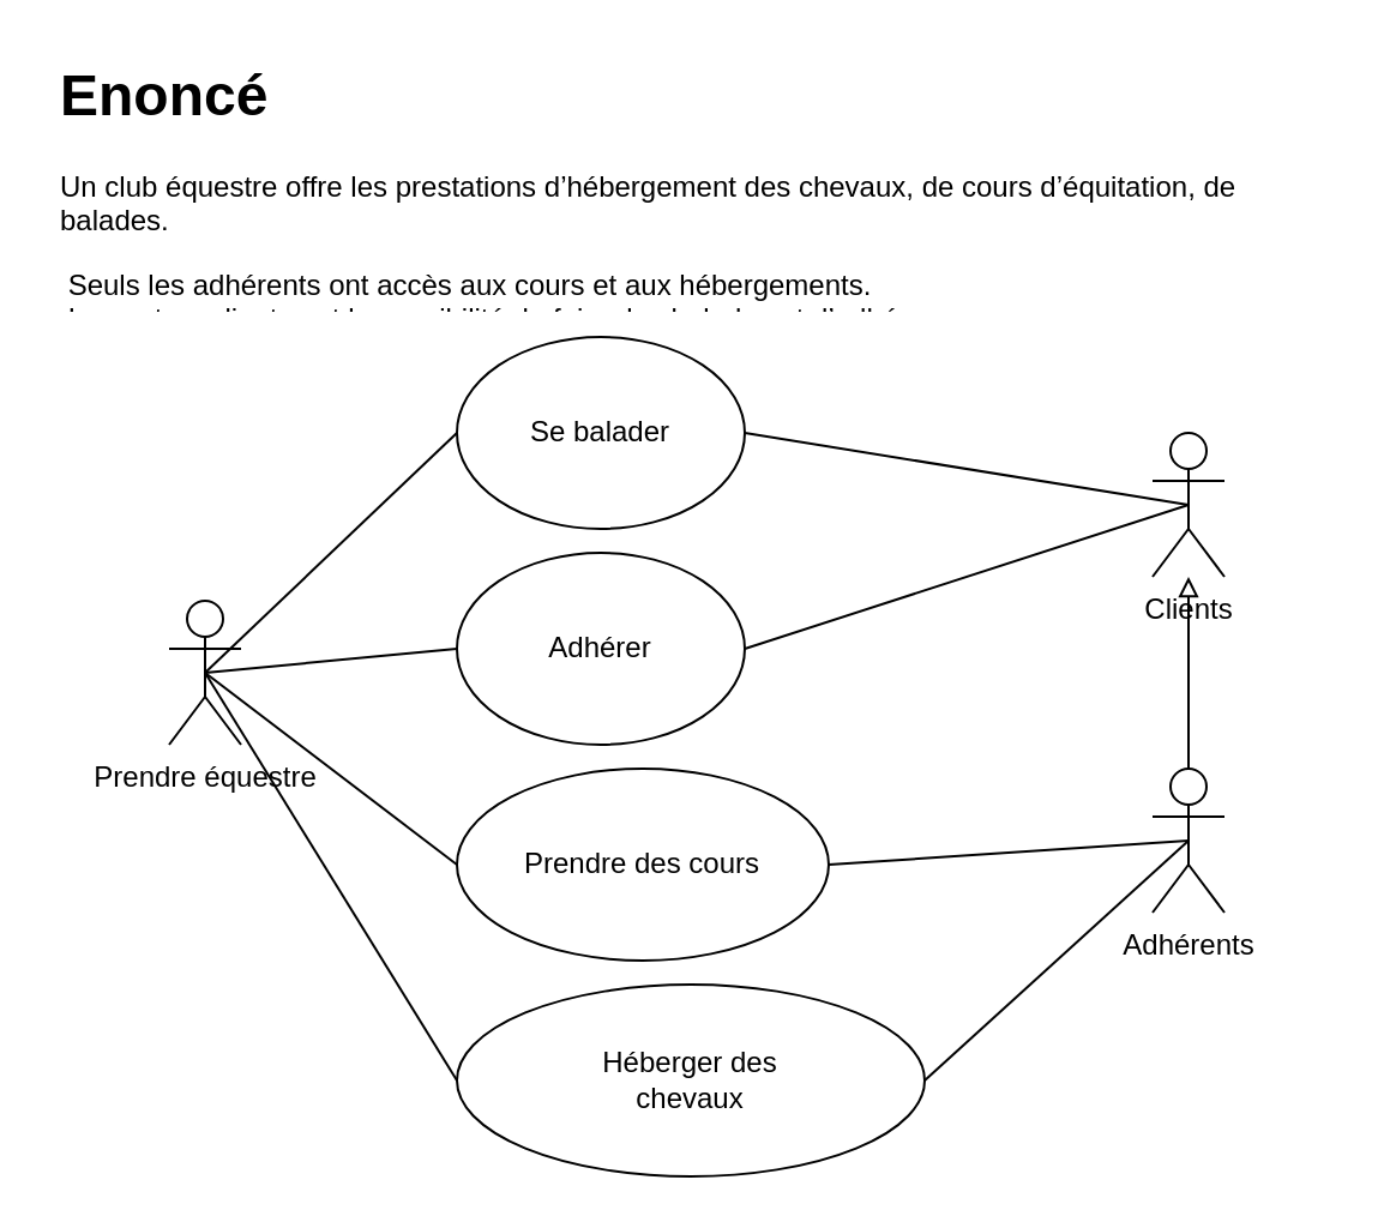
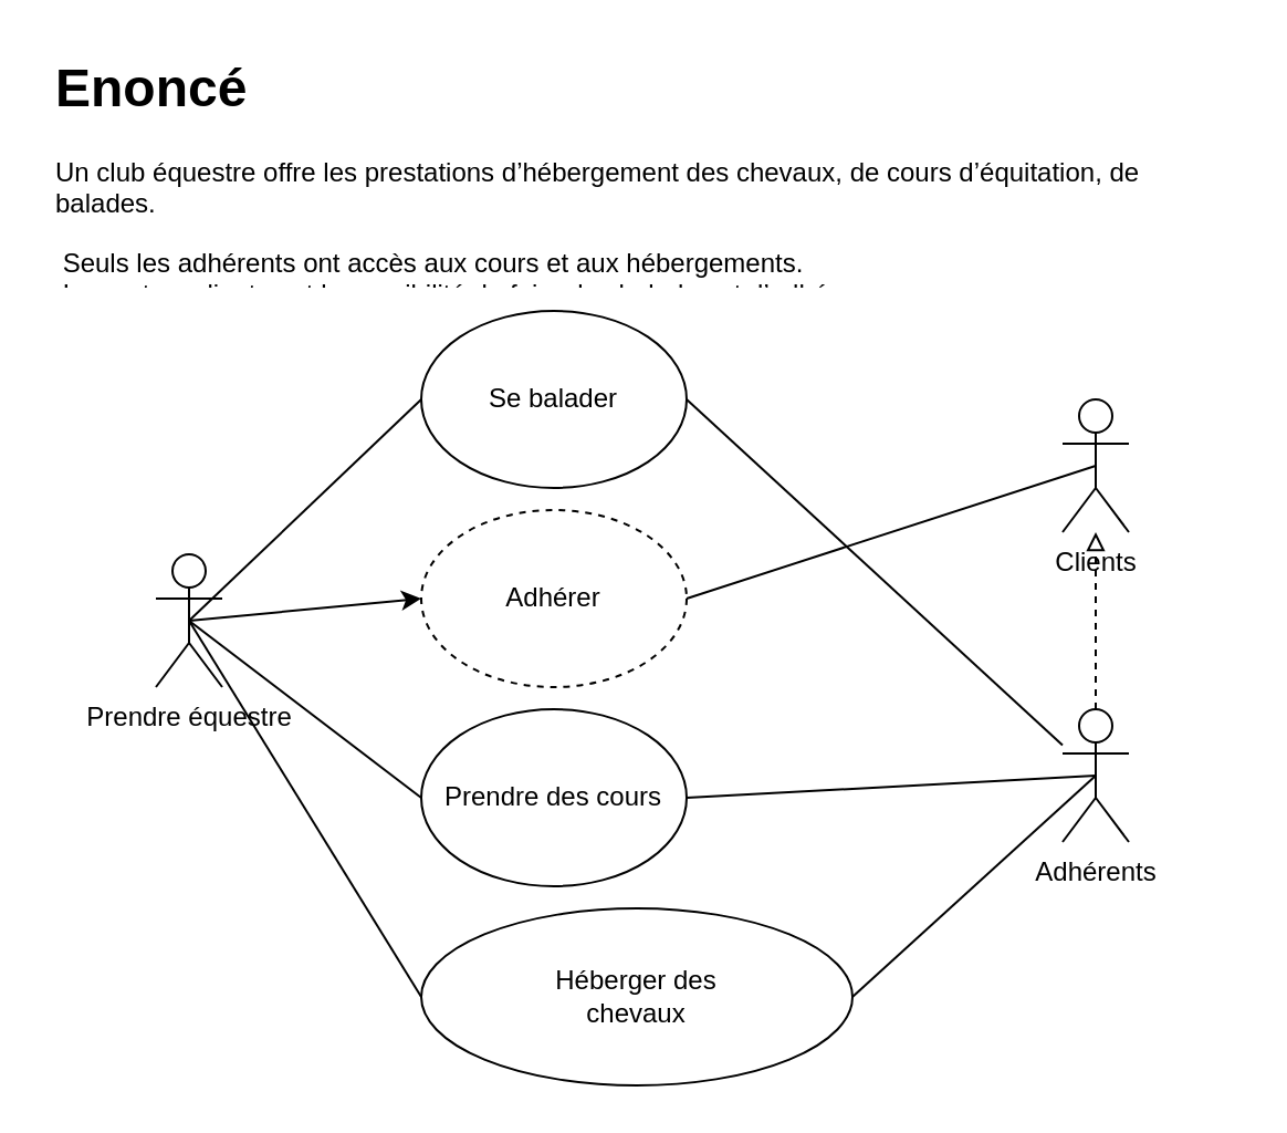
  <mxCell id="0" />
  <mxCell id="1" parent="0" />
  <mxCell id="2" value="Prendre équestre" style="shape=umlActor;verticalLabelPosition=bottom;verticalAlign=top;html=1;outlineConnect=0;" vertex="1" parent="1"><mxGeometry x="70" y="250" width="30" height="60" as="geometry" /></mxCell>
  <mxCell id="3" value="&lt;h1&gt;Enoncé&lt;br&gt;&lt;/h1&gt;&lt;p&gt;Un club équestre offre les prestations d’hébergement des chevaux, de cours d’équitation, de balades.&lt;/p&gt;&lt;p&gt;&amp;nbsp;Seuls les adhérents ont accès aux cours et aux hébergements.&lt;br&gt;&amp;nbsp;Les autres clients ont la possibilité de faire des balades et d’adhérer.&lt;/p&gt;" style="text;html=1;strokeColor=none;fillColor=none;spacing=5;spacingTop=-20;whiteSpace=wrap;overflow=hidden;rounded=0;" vertex="1" parent="1"><mxGeometry x="20" y="20" width="540" height="110" as="geometry" /></mxCell>
- <mxCell id="4" value="&lt;div align=&quot;center&quot;&gt;Prendre des cours&lt;/div&gt;" style="ellipse;whiteSpace=wrap;html=1;verticalAlign=middle;align=center;" vertex="1" parent="1"><mxGeometry x="190" y="320" width="155" height="80" as="geometry" /></mxCell>
- <mxCell id="5" value="" style="edgeStyle=orthogonalEdgeStyle;rounded=0;orthogonalLoop=1;jettySize=auto;html=1;endArrow=block;endFill=0;" edge="1" parent="1" source="6" target="8"><mxGeometry relative="1" as="geometry" /></mxCell>
+ <mxCell id="4" value="&lt;div align=&quot;center&quot;&gt;Prendre des cours&lt;/div&gt;" style="ellipse;whiteSpace=wrap;html=1;verticalAlign=middle;align=center;" vertex="1" parent="1"><mxGeometry x="190" y="320" width="120" height="80" as="geometry" /></mxCell>
+ <mxCell id="5" value="" style="edgeStyle=orthogonalEdgeStyle;rounded=0;orthogonalLoop=1;jettySize=auto;html=1;endArrow=block;endFill=0;dashed=1;" edge="1" parent="1" source="6" target="8"><mxGeometry relative="1" as="geometry" /></mxCell>
  <mxCell id="6" value="Adhérents" style="shape=umlActor;verticalLabelPosition=bottom;verticalAlign=top;html=1;outlineConnect=0;" vertex="1" parent="1"><mxGeometry x="480" y="320" width="30" height="60" as="geometry" /></mxCell>
  <mxCell id="7" value="" style="endArrow=none;html=1;exitX=0.5;exitY=0.5;exitDx=0;exitDy=0;exitPerimeter=0;entryX=0;entryY=0.5;entryDx=0;entryDy=0;" edge="1" parent="1" source="2" target="4"><mxGeometry width="50" height="50" relative="1" as="geometry"><mxPoint x="200" y="380" as="sourcePoint" /><mxPoint x="250" y="330" as="targetPoint" /></mxGeometry></mxCell>
  <mxCell id="8" value="Clients" style="shape=umlActor;verticalLabelPosition=bottom;verticalAlign=top;html=1;outlineConnect=0;" vertex="1" parent="1"><mxGeometry x="480" y="180" width="30" height="60" as="geometry" /></mxCell>
  <mxCell id="9" value="Héberger des &lt;br&gt;chevaux" style="ellipse;whiteSpace=wrap;html=1;verticalAlign=middle;align=center;" vertex="1" parent="1"><mxGeometry x="190" y="410" width="195" height="80" as="geometry" /></mxCell>
  <mxCell id="10" value="" style="endArrow=none;html=1;entryX=0;entryY=0.5;entryDx=0;entryDy=0;exitX=0.5;exitY=0.5;exitDx=0;exitDy=0;exitPerimeter=0;" edge="1" parent="1" source="2" target="9"><mxGeometry width="50" height="50" relative="1" as="geometry"><mxPoint x="135" y="280" as="sourcePoint" /><mxPoint x="190" y="180" as="targetPoint" /></mxGeometry></mxCell>
- <mxCell id="11" value="Adhérer" style="ellipse;whiteSpace=wrap;html=1;verticalAlign=middle;align=center;" vertex="1" parent="1"><mxGeometry x="190" y="230" width="120" height="80" as="geometry" /></mxCell>
- <mxCell id="12" value="" style="endArrow=none;html=1;exitX=0.5;exitY=0.5;exitDx=0;exitDy=0;exitPerimeter=0;entryX=0;entryY=0.5;entryDx=0;entryDy=0;" edge="1" parent="1" source="2" target="11"><mxGeometry width="50" height="50" relative="1" as="geometry"><mxPoint x="135" y="280" as="sourcePoint" /><mxPoint x="190" y="330" as="targetPoint" /></mxGeometry></mxCell>
+ <mxCell id="11" value="Adhérer" style="ellipse;whiteSpace=wrap;html=1;verticalAlign=middle;align=center;dashed=1;" vertex="1" parent="1"><mxGeometry x="190" y="230" width="120" height="80" as="geometry" /></mxCell>
+ <mxCell id="12" value="" style="endArrow=classic;html=1;exitX=0.5;exitY=0.5;exitDx=0;exitDy=0;exitPerimeter=0;entryX=0;entryY=0.5;entryDx=0;entryDy=0;" edge="1" parent="1" source="2" target="11"><mxGeometry width="50" height="50" relative="1" as="geometry"><mxPoint x="135" y="280" as="sourcePoint" /><mxPoint x="190" y="330" as="targetPoint" /></mxGeometry></mxCell>
  <mxCell id="13" value="Se balader" style="ellipse;whiteSpace=wrap;html=1;verticalAlign=middle;align=center;" vertex="1" parent="1"><mxGeometry x="190" y="140" width="120" height="80" as="geometry" /></mxCell>
  <mxCell id="14" value="" style="endArrow=none;html=1;exitX=0.5;exitY=0.5;exitDx=0;exitDy=0;exitPerimeter=0;entryX=0;entryY=0.5;entryDx=0;entryDy=0;" edge="1" parent="1" source="2" target="13"><mxGeometry width="50" height="50" relative="1" as="geometry"><mxPoint x="135" y="280" as="sourcePoint" /><mxPoint x="190" y="270" as="targetPoint" /></mxGeometry></mxCell>
- <mxCell id="15" value="" style="endArrow=none;html=1;exitX=1;exitY=0.5;exitDx=0;exitDy=0;entryX=0.5;entryY=0.5;entryDx=0;entryDy=0;entryPerimeter=0;" edge="1" parent="1" source="13" target="8"><mxGeometry width="50" height="50" relative="1" as="geometry"><mxPoint x="390" y="310" as="sourcePoint" /><mxPoint x="445" y="210" as="targetPoint" /></mxGeometry></mxCell>
+ <mxCell id="15" value="" style="endArrow=none;html=1;exitX=1;exitY=0.5;exitDx=0;exitDy=0;" edge="1" parent="1" source="13" target="6"><mxGeometry width="50" height="50" relative="1" as="geometry"><mxPoint x="390" y="310" as="sourcePoint" /><mxPoint x="445" y="210" as="targetPoint" /></mxGeometry></mxCell>
  <mxCell id="16" value="" style="endArrow=none;html=1;exitX=1;exitY=0.5;exitDx=0;exitDy=0;entryX=0.5;entryY=0.5;entryDx=0;entryDy=0;entryPerimeter=0;" edge="1" parent="1" source="11"><mxGeometry width="50" height="50" relative="1" as="geometry"><mxPoint x="310" y="180" as="sourcePoint" /><mxPoint x="495" y="210" as="targetPoint" /></mxGeometry></mxCell>
  <mxCell id="17" value="" style="endArrow=none;html=1;exitX=1;exitY=0.5;exitDx=0;exitDy=0;entryX=0.5;entryY=0.5;entryDx=0;entryDy=0;entryPerimeter=0;" edge="1" parent="1" source="4" target="6"><mxGeometry width="50" height="50" relative="1" as="geometry"><mxPoint x="310" y="420" as="sourcePoint" /><mxPoint x="495" y="360" as="targetPoint" /></mxGeometry></mxCell>
  <mxCell id="18" value="" style="endArrow=none;html=1;exitX=1;exitY=0.5;exitDx=0;exitDy=0;entryX=0.5;entryY=0.5;entryDx=0;entryDy=0;entryPerimeter=0;" edge="1" parent="1" source="9"><mxGeometry width="50" height="50" relative="1" as="geometry"><mxPoint x="310" y="360" as="sourcePoint" /><mxPoint x="495" y="350" as="targetPoint" /></mxGeometry></mxCell>
